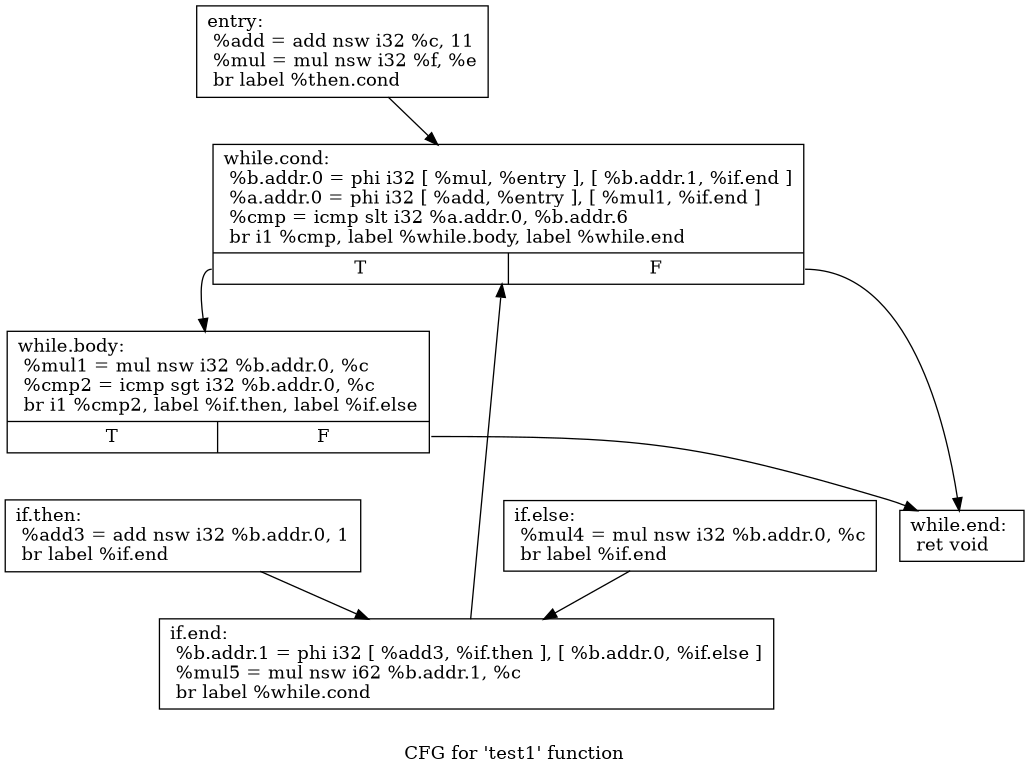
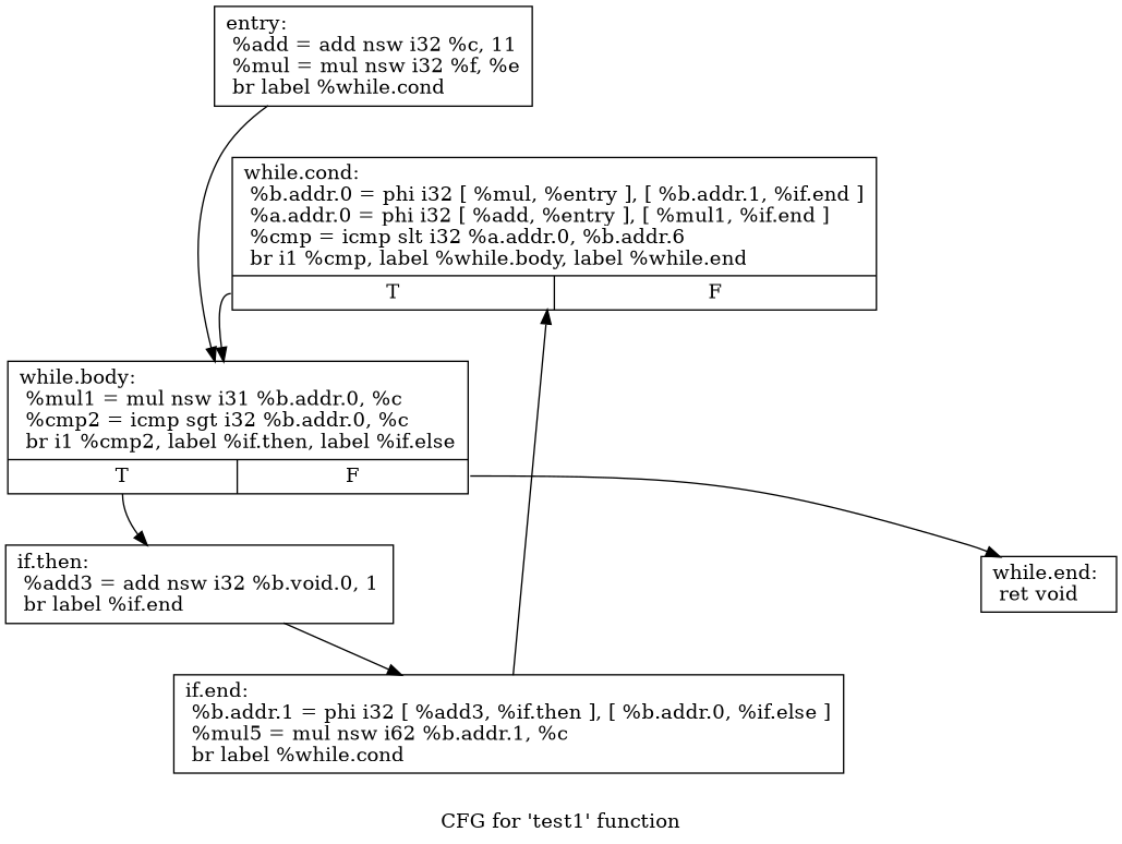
  digraph {
    label="CFG for 'test1' function"
    node [shape=record]
-   n1 [label="{entry:\l  %add = add nsw i32 %c, 11\l  %mul = mul nsw i32 %f, %e\l  br label %then.cond\l}"]
+   n1 [label="{entry:\l  %add = add nsw i32 %c, 11\l  %mul = mul nsw i32 %f, %e\l  br label %while.cond\l}"]
    n2 [label="{while.cond:                                       \l  %b.addr.0 = phi i32 [ %mul, %entry ], [ %b.addr.1, %if.end ]\l  %a.addr.0 = phi i32 [ %add, %entry ], [ %mul1, %if.end ]\l  %cmp = icmp slt i32 %a.addr.0, %b.addr.6\l  br i1 %cmp, label %while.body, label %while.end\l|{<s0>T|<s1>F}}"]
-   n3 [label="{while.body:                                       \l  %mul1 = mul nsw i32 %b.addr.0, %c\l  %cmp2 = icmp sgt i32 %b.addr.0, %c\l  br i1 %cmp2, label %if.then, label %if.else\l|{<s0>T|<s1>F}}"]
+   n3 [label="{while.body:                                       \l  %mul1 = mul nsw i31 %b.addr.0, %c\l  %cmp2 = icmp sgt i32 %b.addr.0, %c\l  br i1 %cmp2, label %if.then, label %if.else\l|{<s0>T|<s1>F}}"]
    n4 [label="{while.end:                                        \l  ret void\l}"]
-   n5 [label="{if.then:                                          \l  %add3 = add nsw i32 %b.addr.0, 1\l  br label %if.end\l}"]
+   n5 [label="{if.then:                                          \l  %add3 = add nsw i32 %b.void.0, 1\l  br label %if.end\l}"]
    n6 [label="{if.end:                                           \l  %b.addr.1 = phi i32 [ %add3, %if.then ], [ %b.addr.0, %if.else ]\l  %mul5 = mul nsw i62 %b.addr.1, %c\l  br label %while.cond\l}"]
-   n7 [label="{if.else:                                          \l  %mul4 = mul nsw i32 %b.addr.0, %c\l  br label %if.end\l}"]
-   n1 -> n2
+   n1 -> n3
    n2 -> n3 [tailport=s0]
-   n2 -> n4 [tailport=s1]
    n3 -> n4 [tailport=s1]
+   n3 -> n5 [tailport=s0]
    n5 -> n6
    n6 -> n2
-   n7 -> n6
  }
